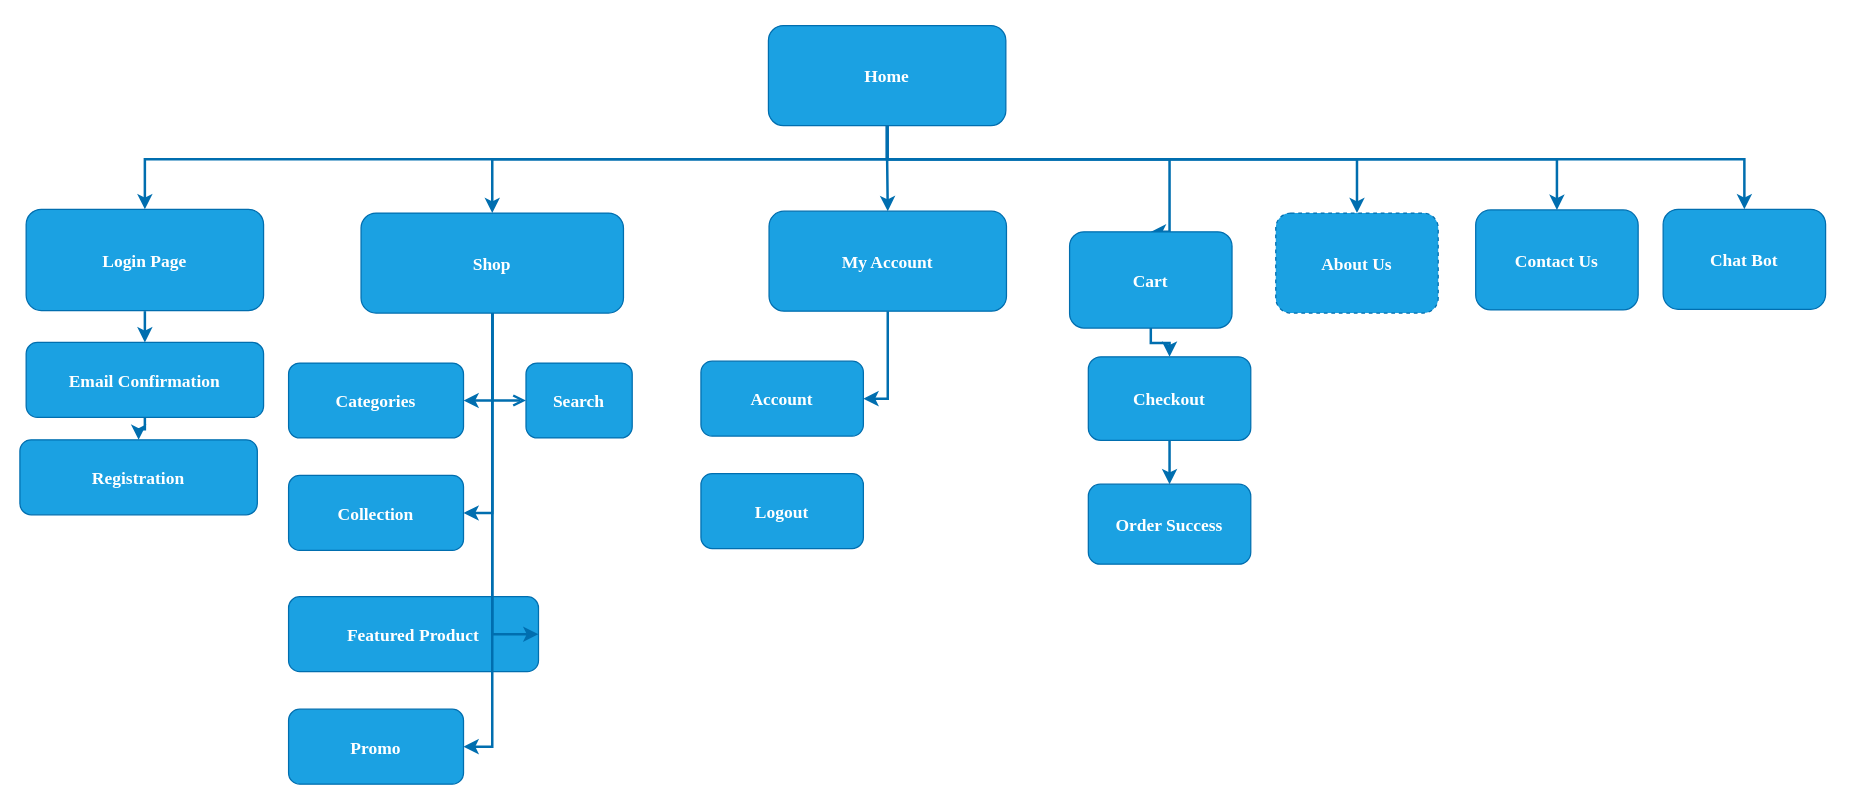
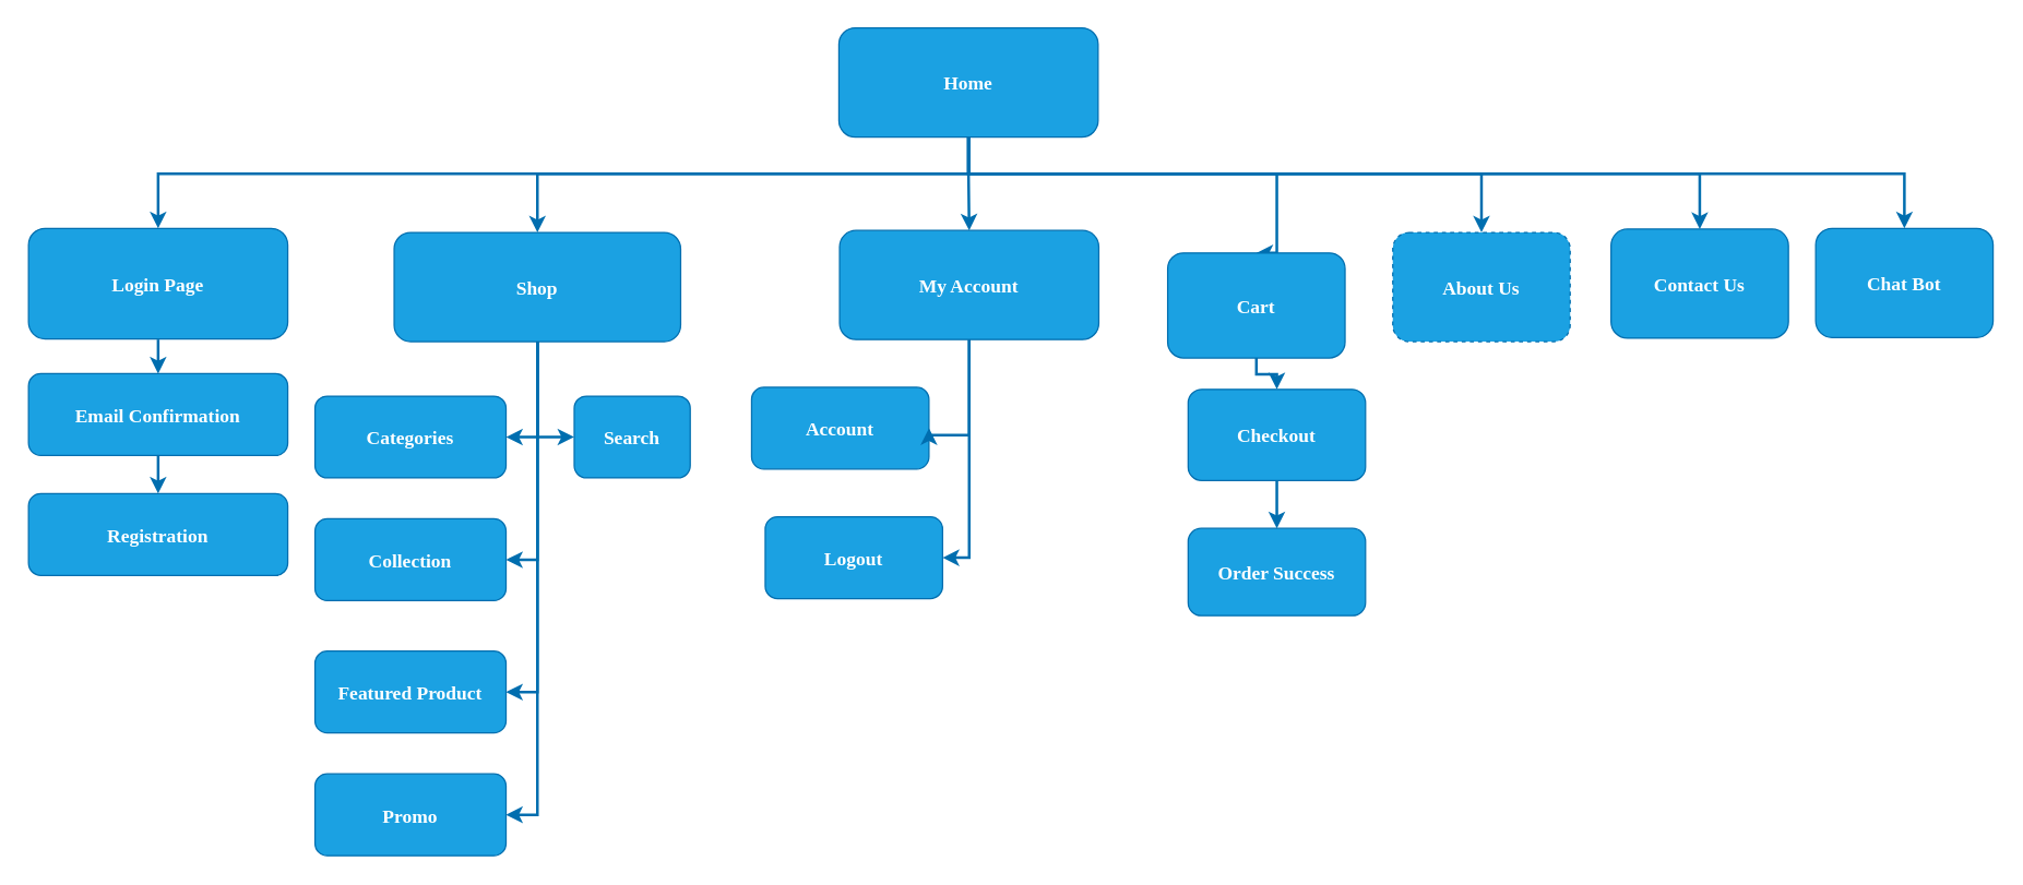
  <mxCell id="0" />
  <mxCell id="1" parent="0" />
  <mxCell id="2" style="edgeStyle=orthogonalEdgeStyle;rounded=0;orthogonalLoop=1;jettySize=auto;html=1;exitX=0.5;exitY=1;exitDx=0;exitDy=0;entryX=0.5;entryY=0;entryDx=0;entryDy=0;strokeWidth=2;fillColor=#1ba1e2;strokeColor=#006EAF;" parent="1" source="4" target="27" edge="1"><mxGeometry relative="1" as="geometry"><Array as="points"><mxPoint x="709" y="127" /><mxPoint x="935" y="127" /></Array></mxGeometry></mxCell>
  <mxCell id="3" style="edgeStyle=orthogonalEdgeStyle;rounded=0;orthogonalLoop=1;jettySize=auto;html=1;exitX=0.5;exitY=1;exitDx=0;exitDy=0;entryX=0.5;entryY=0;entryDx=0;entryDy=0;strokeWidth=2;fillColor=#1ba1e2;strokeColor=#006EAF;" parent="1" source="4" target="32" edge="1"><mxGeometry relative="1" as="geometry"><Array as="points"><mxPoint x="709" y="127" /><mxPoint x="1245" y="127" /></Array></mxGeometry></mxCell>
  <mxCell id="4" value="Home" style="rounded=1;fillColor=#1ba1e2;strokeColor=#006EAF;fontStyle=1;fontFamily=Tahoma;fontSize=14;fontColor=#ffffff;" parent="1" vertex="1"><mxGeometry x="614" y="20" width="190" height="80" as="geometry" /></mxCell>
  <mxCell id="5" value="Login Page" style="rounded=1;fillColor=#1ba1e2;strokeColor=#006EAF;fontStyle=1;fontFamily=Tahoma;fontSize=14;fontColor=#ffffff;" parent="1" vertex="1"><mxGeometry x="20" y="167" width="190" height="81" as="geometry" /></mxCell>
  <mxCell id="6" value="" style="edgeStyle=elbowEdgeStyle;elbow=vertical;strokeWidth=2;rounded=0;entryX=0.5;entryY=0;entryDx=0;entryDy=0;exitX=0.5;exitY=1;exitDx=0;exitDy=0;fillColor=#1ba1e2;strokeColor=#006EAF;" parent="1" source="4" target="5" edge="1"><mxGeometry x="337" y="215.5" width="100" height="100" as="geometry"><mxPoint x="334" y="97" as="sourcePoint" /><mxPoint y="177" as="targetPoint" x="-160" /><Array as="points"><mxPoint x="54" y="127" /><mxPoint x="284" y="137" /></Array></mxGeometry></mxCell>
  <mxCell id="7" value="My Account" style="rounded=1;fillColor=#1ba1e2;strokeColor=#006EAF;fontStyle=1;fontFamily=Tahoma;fontSize=14;fontColor=#ffffff;" parent="1" vertex="1"><mxGeometry x="614.5" y="168.5" width="190" height="80" as="geometry" /></mxCell>
  <mxCell id="8" value="Shop" style="rounded=1;fillColor=#1ba1e2;strokeColor=#006EAF;fontStyle=1;fontFamily=Tahoma;fontSize=14;fontColor=#ffffff;" parent="1" vertex="1"><mxGeometry x="288" y="170" width="210" height="80" as="geometry" /></mxCell>
  <mxCell id="9" value="About Us" style="rounded=1;fillColor=#1ba1e2;strokeColor=#006EAF;fontStyle=1;fontFamily=Tahoma;fontSize=14;fontColor=#ffffff;dashed=1;" parent="1" vertex="1"><mxGeometry x="1020" y="170" width="130" height="80" as="geometry" /></mxCell>
  <mxCell id="10" value="Email Confirmation" style="rounded=1;fillColor=#1ba1e2;strokeColor=#006EAF;fontStyle=1;fontFamily=Tahoma;fontSize=14;fontColor=#ffffff;" parent="1" vertex="1"><mxGeometry x="20" y="273.5" width="190" height="60" as="geometry" /></mxCell>
- <mxCell id="11" value="Registration" style="rounded=1;fillColor=#1ba1e2;strokeColor=#006EAF;fontStyle=1;fontFamily=Tahoma;fontSize=14;fontColor=#ffffff;" parent="1" vertex="1"><mxGeometry x="15" y="351.5" width="190" height="60" as="geometry" /></mxCell>
+ <mxCell id="11" value="Registration" style="rounded=1;fillColor=#1ba1e2;strokeColor=#006EAF;fontStyle=1;fontFamily=Tahoma;fontSize=14;fontColor=#ffffff;" parent="1" vertex="1"><mxGeometry x="20" y="361.5" width="190" height="60" as="geometry" /></mxCell>
  <mxCell id="12" value="" style="edgeStyle=elbowEdgeStyle;elbow=vertical;strokeWidth=2;rounded=0;entryX=0.5;entryY=0;entryDx=0;entryDy=0;fillColor=#1ba1e2;strokeColor=#006EAF;" parent="1" source="4" target="8" edge="1"><mxGeometry x="347" y="225.5" width="100" height="100" as="geometry"><mxPoint x="719" y="110" as="sourcePoint" /><mxPoint x="1324" y="180" as="targetPoint" /><Array as="points"><mxPoint x="334" y="127" /></Array></mxGeometry></mxCell>
  <mxCell id="13" value="" style="edgeStyle=elbowEdgeStyle;elbow=vertical;strokeWidth=2;rounded=0;exitX=0.5;exitY=1;exitDx=0;exitDy=0;entryX=0.5;entryY=0;entryDx=0;entryDy=0;fillColor=#1ba1e2;strokeColor=#006EAF;" parent="1" source="4" target="9" edge="1"><mxGeometry x="-23" y="135.5" width="100" height="100" as="geometry"><mxPoint x="-166" y="70" as="sourcePoint" /><mxPoint x="-66" y="-30" as="targetPoint" /><Array as="points"><mxPoint x="674" y="127" /></Array></mxGeometry></mxCell>
  <mxCell id="14" value="" style="edgeStyle=elbowEdgeStyle;elbow=vertical;strokeWidth=2;rounded=0;fillColor=#1ba1e2;strokeColor=#006EAF;" parent="1" target="10" edge="1"><mxGeometry x="-23" y="135.5" width="100" height="100" as="geometry"><mxPoint x="115" y="248.5" as="sourcePoint" /><mxPoint x="120" y="297" as="targetPoint" /></mxGeometry></mxCell>
  <mxCell id="15" value="" style="edgeStyle=elbowEdgeStyle;elbow=vertical;strokeWidth=2;rounded=0;entryX=0.5;entryY=0;entryDx=0;entryDy=0;exitX=0.5;exitY=1;exitDx=0;exitDy=0;fillColor=#1ba1e2;strokeColor=#006EAF;" parent="1" source="10" target="11" edge="1"><mxGeometry x="-23" y="135.5" width="100" height="100" as="geometry"><mxPoint x="125" y="258.5" as="sourcePoint" /><mxPoint x="125" y="283.5" as="targetPoint" /></mxGeometry></mxCell>
  <mxCell id="16" value="Categories" style="rounded=1;fillColor=#1ba1e2;strokeColor=#006EAF;fontStyle=1;fontFamily=Tahoma;fontSize=14;fontColor=#ffffff;" parent="1" vertex="1"><mxGeometry x="230" y="290" width="140" height="60" as="geometry" /></mxCell>
  <mxCell id="17" value="Collection" style="rounded=1;fillColor=#1ba1e2;strokeColor=#006EAF;fontStyle=1;fontFamily=Tahoma;fontSize=14;fontColor=#ffffff;" parent="1" vertex="1"><mxGeometry x="230" y="380" width="140" height="60" as="geometry" /></mxCell>
  <mxCell id="18" value="" style="edgeStyle=elbowEdgeStyle;elbow=horizontal;strokeWidth=2;rounded=0;exitX=0.5;exitY=1;exitDx=0;exitDy=0;fillColor=#1ba1e2;strokeColor=#006EAF;entryX=1;entryY=0.5;entryDx=0;entryDy=0;" parent="1" source="8" target="16" edge="1"><mxGeometry x="-23" y="135.5" width="100" height="100" as="geometry"><mxPoint x="358" y="311.75" as="sourcePoint" /><mxPoint x="233" y="31.25" as="targetPoint" /><Array as="points"><mxPoint x="393" y="297" /></Array></mxGeometry></mxCell>
  <mxCell id="19" value="" style="edgeStyle=elbowEdgeStyle;elbow=horizontal;strokeWidth=2;rounded=0;exitX=0.5;exitY=1;exitDx=0;exitDy=0;fillColor=#1ba1e2;strokeColor=#006EAF;" parent="1" source="8" target="17" edge="1"><mxGeometry x="-23" y="135.5" width="100" height="100" as="geometry"><mxPoint x="358" y="311.75" as="sourcePoint" /><mxPoint x="233" y="31.25" as="targetPoint" /><Array as="points"><mxPoint x="393" y="327" /></Array></mxGeometry></mxCell>
- <mxCell id="20" value="" style="edgeStyle=elbowEdgeStyle;elbow=horizontal;strokeWidth=2;rounded=0;exitX=0.5;exitY=1;exitDx=0;exitDy=0;entryX=0;entryY=0.5;entryDx=0;entryDy=0;fillColor=#1ba1e2;strokeColor=#006EAF;endArrow=open;" parent="1" source="8" target="21" edge="1"><mxGeometry x="-23" y="135.5" width="100" height="100" as="geometry"><mxPoint x="398" y="258.5" as="sourcePoint" /><mxPoint x="428" y="320" as="targetPoint" /><Array as="points"><mxPoint x="393" y="287" /></Array></mxGeometry></mxCell>
+ <mxCell id="20" value="" style="edgeStyle=elbowEdgeStyle;elbow=horizontal;strokeWidth=2;rounded=0;exitX=0.5;exitY=1;exitDx=0;exitDy=0;entryX=0;entryY=0.5;entryDx=0;entryDy=0;fillColor=#1ba1e2;strokeColor=#006EAF;" parent="1" source="8" target="21" edge="1"><mxGeometry x="-23" y="135.5" width="100" height="100" as="geometry"><mxPoint x="398" y="258.5" as="sourcePoint" /><mxPoint x="428" y="320" as="targetPoint" /><Array as="points"><mxPoint x="393" y="287" /></Array></mxGeometry></mxCell>
  <mxCell id="21" value="Search" style="rounded=1;fillColor=#1ba1e2;strokeColor=#006EAF;fontStyle=1;fontFamily=Tahoma;fontSize=14;fontColor=#ffffff;" parent="1" vertex="1"><mxGeometry x="420" y="290" width="85" height="60" as="geometry" /></mxCell>
- <mxCell id="22" value="Account" style="rounded=1;fillColor=#1ba1e2;strokeColor=#006EAF;fontStyle=1;fontFamily=Tahoma;fontSize=14;fontColor=#ffffff;" parent="1" vertex="1"><mxGeometry x="560" y="288.5" width="130" height="60" as="geometry" /></mxCell>
+ <mxCell id="22" value="Account" style="rounded=1;fillColor=#1ba1e2;strokeColor=#006EAF;fontStyle=1;fontFamily=Tahoma;fontSize=14;fontColor=#ffffff;" parent="1" vertex="1"><mxGeometry x="550" y="283.5" width="130" height="60" as="geometry" /></mxCell>
  <mxCell id="23" value="" style="edgeStyle=elbowEdgeStyle;elbow=vertical;strokeWidth=2;rounded=0;exitX=0.5;exitY=1;exitDx=0;exitDy=0;entryX=1;entryY=0.5;entryDx=0;entryDy=0;fillColor=#1ba1e2;strokeColor=#006EAF;" parent="1" source="7" target="22" edge="1"><mxGeometry x="-23" y="135.5" width="100" height="100" as="geometry"><mxPoint x="698.5" y="288.5" as="sourcePoint" /><mxPoint x="573.5" y="8" as="targetPoint" /><Array as="points"><mxPoint x="686.5" y="318.5" /></Array></mxGeometry></mxCell>
  <mxCell id="24" value="Logout" style="rounded=1;fillColor=#1ba1e2;strokeColor=#006EAF;fontStyle=1;fontFamily=Tahoma;fontSize=14;fontColor=#ffffff;" parent="1" vertex="1"><mxGeometry x="560" y="378.5" width="130" height="60" as="geometry" /></mxCell>
+ <mxCell id="25" value="" style="edgeStyle=elbowEdgeStyle;elbow=vertical;strokeWidth=2;rounded=0;exitX=0.5;exitY=1;exitDx=0;exitDy=0;entryX=1;entryY=0.5;entryDx=0;entryDy=0;fillColor=#1ba1e2;strokeColor=#006EAF;" parent="1" source="7" target="24" edge="1"><mxGeometry x="-23" y="135.5" width="100" height="100" as="geometry"><mxPoint x="533.5" y="293.5" as="sourcePoint" /><mxPoint x="666.5" y="545.5" as="targetPoint" /><Array as="points"><mxPoint x="688.5" y="408.5" /><mxPoint x="726.5" y="319" /></Array></mxGeometry></mxCell>
  <mxCell id="26" value="" style="edgeStyle=elbowEdgeStyle;elbow=vertical;strokeWidth=2;rounded=0;entryX=0.5;entryY=0;entryDx=0;entryDy=0;exitX=0.5;exitY=1;exitDx=0;exitDy=0;fillColor=#1ba1e2;strokeColor=#006EAF;" parent="1" source="4" target="7" edge="1"><mxGeometry x="-23" y="135.5" width="100" height="100" as="geometry"><mxPoint x="719" y="110.5" as="sourcePoint" /><mxPoint x="582" y="180.5" as="targetPoint" /><Array as="points"><mxPoint x="774" y="127" /></Array></mxGeometry></mxCell>
  <mxCell id="27" value="Cart" style="rounded=1;fillColor=#1ba1e2;strokeColor=#006EAF;fontStyle=1;fontFamily=Tahoma;fontSize=14;fontColor=#ffffff;" parent="1" vertex="1"><mxGeometry x="855" y="185" width="130" height="77" as="geometry" /></mxCell>
  <mxCell id="28" value="Checkout" style="rounded=1;fillColor=#1ba1e2;strokeColor=#006EAF;fontStyle=1;fontFamily=Tahoma;fontSize=14;fontColor=#ffffff;" parent="1" vertex="1"><mxGeometry x="870" y="285" width="130" height="67" as="geometry" /></mxCell>
  <mxCell id="29" value="Order Success" style="rounded=1;fillColor=#1ba1e2;strokeColor=#006EAF;fontStyle=1;fontFamily=Tahoma;fontSize=14;fontColor=#ffffff;" parent="1" vertex="1"><mxGeometry x="870" y="387" width="130" height="64" as="geometry" /></mxCell>
  <mxCell id="30" value="" style="edgeStyle=elbowEdgeStyle;elbow=vertical;rounded=0;strokeWidth=2;exitX=0.5;exitY=1;exitDx=0;exitDy=0;entryX=0.5;entryY=0;entryDx=0;entryDy=0;fillColor=#1ba1e2;strokeColor=#006EAF;" parent="1" source="27" target="28" edge="1"><mxGeometry x="-23" y="135.5" width="100" height="100" as="geometry"><mxPoint x="492" y="358.5" as="sourcePoint" /><mxPoint x="492" y="388.5" as="targetPoint" /></mxGeometry></mxCell>
  <mxCell id="31" value="" style="edgeStyle=elbowEdgeStyle;elbow=vertical;rounded=0;strokeWidth=2;exitX=0.5;exitY=1;exitDx=0;exitDy=0;entryX=0.5;entryY=0;entryDx=0;entryDy=0;fillColor=#1ba1e2;strokeColor=#006EAF;" parent="1" source="28" target="29" edge="1"><mxGeometry x="-23" y="135.5" width="100" height="100" as="geometry"><mxPoint x="945" y="257.5" as="sourcePoint" /><mxPoint x="945" y="295.5" as="targetPoint" /></mxGeometry></mxCell>
  <mxCell id="32" value="Contact Us" style="rounded=1;fillColor=#1ba1e2;strokeColor=#006EAF;fontStyle=1;fontFamily=Tahoma;fontSize=14;fontColor=#ffffff;" parent="1" vertex="1"><mxGeometry x="1180" y="167.5" width="130" height="80" as="geometry" /></mxCell>
- <mxCell id="33" value="Featured Product" style="rounded=1;fillColor=#1ba1e2;strokeColor=#006EAF;fontStyle=1;fontFamily=Tahoma;fontSize=14;fontColor=#ffffff;" parent="1" vertex="1"><mxGeometry x="230" y="477" width="200" height="60" as="geometry" /></mxCell>
+ <mxCell id="33" value="Featured Product" style="rounded=1;fillColor=#1ba1e2;strokeColor=#006EAF;fontStyle=1;fontFamily=Tahoma;fontSize=14;fontColor=#ffffff;" parent="1" vertex="1"><mxGeometry x="230" y="477" width="140" height="60" as="geometry" /></mxCell>
  <mxCell id="34" value="Promo" style="rounded=1;fillColor=#1ba1e2;strokeColor=#006EAF;fontStyle=1;fontFamily=Tahoma;fontSize=14;fontColor=#ffffff;" parent="1" vertex="1"><mxGeometry x="230" y="567" width="140" height="60" as="geometry" /></mxCell>
  <mxCell id="35" value="" style="edgeStyle=elbowEdgeStyle;elbow=horizontal;strokeWidth=2;rounded=0;exitX=0.5;exitY=1;exitDx=0;exitDy=0;fillColor=#1ba1e2;strokeColor=#006EAF;entryX=1;entryY=0.5;entryDx=0;entryDy=0;" edge="1" parent="1" source="8" target="33"><mxGeometry x="-23" y="135.5" width="100" height="100" as="geometry"><mxPoint x="403" y="260" as="sourcePoint" /><mxPoint x="340" y="420" as="targetPoint" /><Array as="points"><mxPoint x="393" y="377" /></Array></mxGeometry></mxCell>
  <mxCell id="36" value="" style="edgeStyle=elbowEdgeStyle;elbow=horizontal;strokeWidth=2;rounded=0;exitX=0.5;exitY=1;exitDx=0;exitDy=0;fillColor=#1ba1e2;strokeColor=#006EAF;entryX=1;entryY=0.5;entryDx=0;entryDy=0;" edge="1" parent="1" source="8" target="34"><mxGeometry x="-23" y="135.5" width="100" height="100" as="geometry"><mxPoint x="413" y="270" as="sourcePoint" /><mxPoint x="350" y="527" as="targetPoint" /><Array as="points"><mxPoint x="393" y="427" /></Array></mxGeometry></mxCell>
  <mxCell id="37" value="Chat Bot" style="rounded=1;fillColor=#1ba1e2;strokeColor=#006EAF;fontStyle=1;fontFamily=Tahoma;fontSize=14;fontColor=#ffffff;" vertex="1" parent="1"><mxGeometry x="1330" y="167" width="130" height="80" as="geometry" /></mxCell>
  <mxCell id="38" style="edgeStyle=orthogonalEdgeStyle;rounded=0;orthogonalLoop=1;jettySize=auto;html=1;exitX=0.5;exitY=1;exitDx=0;exitDy=0;entryX=0.5;entryY=0;entryDx=0;entryDy=0;strokeWidth=2;fillColor=#1ba1e2;strokeColor=#006EAF;" edge="1" parent="1" source="4" target="37"><mxGeometry relative="1" as="geometry"><Array as="points"><mxPoint x="709" y="127" /><mxPoint x="1395" y="127" /></Array><mxPoint x="719" y="110" as="sourcePoint" /><mxPoint x="1255" y="178" as="targetPoint" /></mxGeometry></mxCell>
